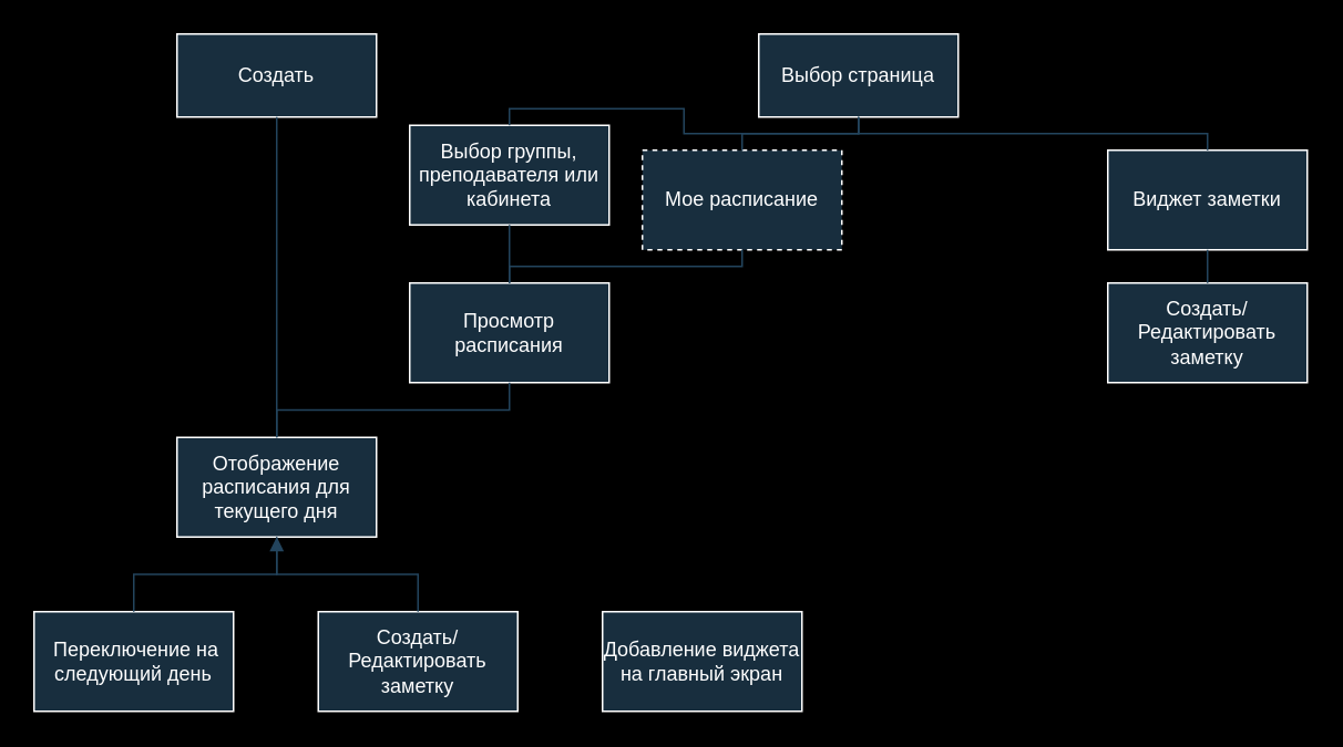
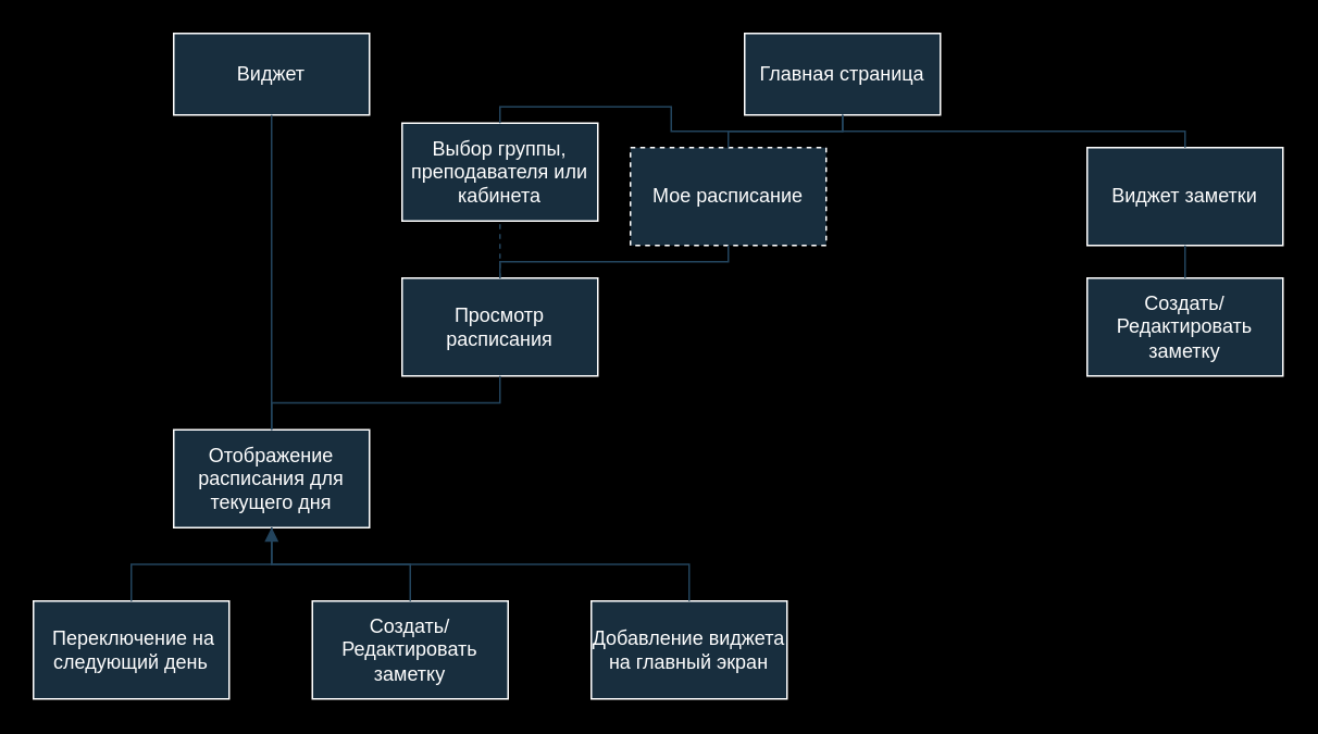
  <mxCell id="0" />
  <mxCell id="1" parent="0" />
- <mxCell id="2" value="Выбор страница" style="rounded=0;whiteSpace=wrap;html=1;labelBackgroundColor=none;fillColor=#182E3E;strokeColor=#FFFFFF;fontColor=#FFFFFF;" parent="1" vertex="1"><mxGeometry x="456" y="20" width="120" height="50" as="geometry" /></mxCell>
+ <mxCell id="2" value="Главная страница" style="rounded=0;whiteSpace=wrap;html=1;labelBackgroundColor=none;fillColor=#182E3E;strokeColor=#FFFFFF;fontColor=#FFFFFF;" parent="1" vertex="1"><mxGeometry x="456" y="20" width="120" height="50" as="geometry" /></mxCell>
  <mxCell id="3" value="Выбор группы, преподавателя или кабинета" style="rounded=0;whiteSpace=wrap;html=1;labelBackgroundColor=none;fillColor=#182E3E;strokeColor=#FFFFFF;fontColor=#FFFFFF;" parent="1" vertex="1"><mxGeometry x="246" y="75" width="120" height="60" as="geometry" /></mxCell>
  <mxCell id="4" value="Просмотр расписания" style="rounded=0;whiteSpace=wrap;html=1;labelBackgroundColor=none;fillColor=#182E3E;strokeColor=#FFFFFF;fontColor=#FFFFFF;" parent="1" vertex="1"><mxGeometry x="246" y="170" width="120" height="60" as="geometry" /></mxCell>
  <mxCell id="5" value="Добавление виджета на главный экран" style="rounded=0;whiteSpace=wrap;html=1;labelBackgroundColor=none;fillColor=#182E3E;strokeColor=#FFFFFF;fontColor=#FFFFFF;" parent="1" vertex="1"><mxGeometry x="362" y="368" width="120" height="60" as="geometry" /></mxCell>
  <mxCell id="6" value="Создать/Редактировать заметку" style="rounded=0;whiteSpace=wrap;html=1;labelBackgroundColor=none;fillColor=#182E3E;strokeColor=#FFFFFF;fontColor=#FFFFFF;" parent="1" vertex="1"><mxGeometry x="191" y="368" width="120" height="60" as="geometry" /></mxCell>
  <mxCell id="7" value="Отображение расписания для текущего дня" style="rounded=0;whiteSpace=wrap;html=1;labelBackgroundColor=none;fillColor=#182E3E;strokeColor=#FFFFFF;fontColor=#FFFFFF;" parent="1" vertex="1"><mxGeometry x="106" y="263" width="120" height="60" as="geometry" /></mxCell>
  <mxCell id="8" value="&amp;nbsp;Переключение на следующий день" style="rounded=0;whiteSpace=wrap;html=1;labelBackgroundColor=none;fillColor=#182E3E;strokeColor=#FFFFFF;fontColor=#FFFFFF;" parent="1" vertex="1"><mxGeometry x="20" y="368" width="120" height="60" as="geometry" /></mxCell>
  <mxCell id="9" value="" style="endArrow=none;html=1;rounded=0;entryX=0.5;entryY=1;entryDx=0;entryDy=0;exitX=0.5;exitY=0;exitDx=0;exitDy=0;edgeStyle=orthogonalEdgeStyle;labelBackgroundColor=none;fontColor=default;strokeColor=#23445D;" parent="1" source="3" target="2" edge="1"><mxGeometry width="50" height="50" relative="1" as="geometry"><mxPoint x="396" y="310" as="sourcePoint" /><mxPoint x="446" y="260" as="targetPoint" /></mxGeometry></mxCell>
- <mxCell id="10" value="" style="endArrow=none;html=1;rounded=0;entryX=0.5;entryY=1;entryDx=0;entryDy=0;exitX=0.5;exitY=0;exitDx=0;exitDy=0;edgeStyle=orthogonalEdgeStyle;labelBackgroundColor=none;fontColor=default;strokeColor=#23445D;" parent="1" source="4" target="3" edge="1"><mxGeometry width="50" height="50" relative="1" as="geometry"><mxPoint x="326" y="110" as="sourcePoint" /><mxPoint x="456" y="90" as="targetPoint" /></mxGeometry></mxCell>
+ <mxCell id="10" value="" style="endArrow=none;html=1;rounded=0;entryX=0.5;entryY=1;entryDx=0;entryDy=0;exitX=0.5;exitY=0;exitDx=0;exitDy=0;edgeStyle=orthogonalEdgeStyle;labelBackgroundColor=none;fontColor=default;strokeColor=#23445D;dashed=1;" parent="1" source="4" target="3" edge="1"><mxGeometry width="50" height="50" relative="1" as="geometry"><mxPoint x="326" y="110" as="sourcePoint" /><mxPoint x="456" y="90" as="targetPoint" /></mxGeometry></mxCell>
  <mxCell id="11" value="" style="endArrow=none;html=1;rounded=0;entryX=0.5;entryY=1;entryDx=0;entryDy=0;exitX=0.5;exitY=0;exitDx=0;exitDy=0;edgeStyle=orthogonalEdgeStyle;labelBackgroundColor=none;fontColor=default;strokeColor=#23445D;" parent="1" source="6" target="7" edge="1"><mxGeometry width="50" height="50" relative="1" as="geometry"><mxPoint x="305.75" y="250" as="sourcePoint" /><mxPoint x="305.75" y="230" as="targetPoint" /></mxGeometry></mxCell>
  <mxCell id="12" value="" style="endArrow=none;html=1;rounded=0;entryX=0.5;entryY=1;entryDx=0;entryDy=0;exitX=0.5;exitY=0;exitDx=0;exitDy=0;edgeStyle=orthogonalEdgeStyle;labelBackgroundColor=none;fontColor=default;strokeColor=#23445D;" parent="1" source="7" target="4" edge="1"><mxGeometry width="50" height="50" relative="1" as="geometry"><mxPoint x="95.5" y="200" as="sourcePoint" /><mxPoint x="225.5" y="180" as="targetPoint" /></mxGeometry></mxCell>
+ <mxCell id="13" value="" style="endArrow=none;html=1;rounded=0;entryX=0.5;entryY=1;entryDx=0;entryDy=0;exitX=0.5;exitY=0;exitDx=0;exitDy=0;edgeStyle=orthogonalEdgeStyle;labelBackgroundColor=none;fontColor=default;strokeColor=#23445D;" parent="1" source="5" target="7" edge="1"><mxGeometry width="50" height="50" relative="1" as="geometry"><mxPoint x="346" y="220" as="sourcePoint" /><mxPoint x="476" y="200" as="targetPoint" /></mxGeometry></mxCell>
  <mxCell id="14" value="" style="endArrow=block;html=1;rounded=0;entryX=0.5;entryY=1;entryDx=0;entryDy=0;exitX=0.5;exitY=0;exitDx=0;exitDy=0;edgeStyle=orthogonalEdgeStyle;labelBackgroundColor=none;fontColor=default;strokeColor=#23445D;" parent="1" source="8" target="7" edge="1"><mxGeometry width="50" height="50" relative="1" as="geometry"><mxPoint x="146" y="363" as="sourcePoint" /><mxPoint x="146" y="343" as="targetPoint" /></mxGeometry></mxCell>
- <mxCell id="15" value="Создать" style="rounded=0;whiteSpace=wrap;html=1;labelBackgroundColor=none;fillColor=#182E3E;strokeColor=#FFFFFF;fontColor=#FFFFFF;" parent="1" vertex="1"><mxGeometry x="106" y="20" width="120" height="50" as="geometry" /></mxCell>
+ <mxCell id="15" value="Виджет" style="rounded=0;whiteSpace=wrap;html=1;labelBackgroundColor=none;fillColor=#182E3E;strokeColor=#FFFFFF;fontColor=#FFFFFF;" parent="1" vertex="1"><mxGeometry x="106" y="20" width="120" height="50" as="geometry" /></mxCell>
  <mxCell id="16" value="" style="endArrow=none;html=1;rounded=0;entryX=0.5;entryY=1;entryDx=0;entryDy=0;edgeStyle=orthogonalEdgeStyle;exitX=0.5;exitY=0;exitDx=0;exitDy=0;labelBackgroundColor=none;fontColor=default;strokeColor=#23445D;" parent="1" source="7" target="15" edge="1"><mxGeometry width="50" height="50" relative="1" as="geometry"><mxPoint x="185" y="196" as="sourcePoint" /><mxPoint x="187" y="165" as="targetPoint" /></mxGeometry></mxCell>
  <mxCell id="17" value="Мое расписание" style="rounded=0;whiteSpace=wrap;html=1;labelBackgroundColor=none;fillColor=#182E3E;strokeColor=#FFFFFF;fontColor=#FFFFFF;dashed=1;" vertex="1" parent="1"><mxGeometry x="386" y="90" width="120" height="60" as="geometry" /></mxCell>
  <mxCell id="18" value="" style="endArrow=none;html=1;rounded=0;entryX=0.5;entryY=1;entryDx=0;entryDy=0;exitX=0.5;exitY=0;exitDx=0;exitDy=0;edgeStyle=orthogonalEdgeStyle;labelBackgroundColor=none;fontColor=default;strokeColor=#23445D;" edge="1" parent="1" source="17" target="2"><mxGeometry width="50" height="50" relative="1" as="geometry"><mxPoint x="224" y="149.5" as="sourcePoint" /><mxPoint x="327" y="13" as="targetPoint" /></mxGeometry></mxCell>
  <mxCell id="19" value="" style="endArrow=none;html=1;rounded=0;entryX=0.5;entryY=1;entryDx=0;entryDy=0;exitX=0.5;exitY=0;exitDx=0;exitDy=0;edgeStyle=orthogonalEdgeStyle;labelBackgroundColor=none;fontColor=default;strokeColor=#23445D;" edge="1" parent="1" source="4" target="17"><mxGeometry width="50" height="50" relative="1" as="geometry"><mxPoint x="596" y="100" as="sourcePoint" /><mxPoint x="456" y="80" as="targetPoint" /></mxGeometry></mxCell>
  <mxCell id="20" value="Виджет заметки" style="rounded=0;whiteSpace=wrap;html=1;labelBackgroundColor=none;fillColor=#182E3E;strokeColor=#FFFFFF;fontColor=#FFFFFF;" vertex="1" parent="1"><mxGeometry x="666" y="90" width="120" height="60" as="geometry" /></mxCell>
  <mxCell id="21" value="" style="endArrow=none;html=1;rounded=0;entryX=0.5;entryY=1;entryDx=0;entryDy=0;exitX=0.5;exitY=0;exitDx=0;exitDy=0;edgeStyle=orthogonalEdgeStyle;labelBackgroundColor=none;fontColor=default;strokeColor=#23445D;" edge="1" parent="1" source="20" target="2"><mxGeometry width="50" height="50" relative="1" as="geometry"><mxPoint x="496" y="149.5" as="sourcePoint" /><mxPoint x="588" y="70" as="targetPoint" /></mxGeometry></mxCell>
  <mxCell id="22" value="Создать/Редактировать заметку" style="rounded=0;whiteSpace=wrap;html=1;labelBackgroundColor=none;fillColor=#182E3E;strokeColor=#FFFFFF;fontColor=#FFFFFF;" vertex="1" parent="1"><mxGeometry x="666" y="170" width="120" height="60" as="geometry" /></mxCell>
  <mxCell id="23" value="" style="endArrow=none;html=1;rounded=0;exitX=0.5;exitY=0;exitDx=0;exitDy=0;edgeStyle=orthogonalEdgeStyle;entryX=0.5;entryY=1;entryDx=0;entryDy=0;labelBackgroundColor=none;fontColor=default;strokeColor=#23445D;" edge="1" parent="1" source="22" target="20"><mxGeometry width="50" height="50" relative="1" as="geometry"><mxPoint x="650" y="22" as="sourcePoint" /><mxPoint x="728" y="157" as="targetPoint" /></mxGeometry></mxCell>
